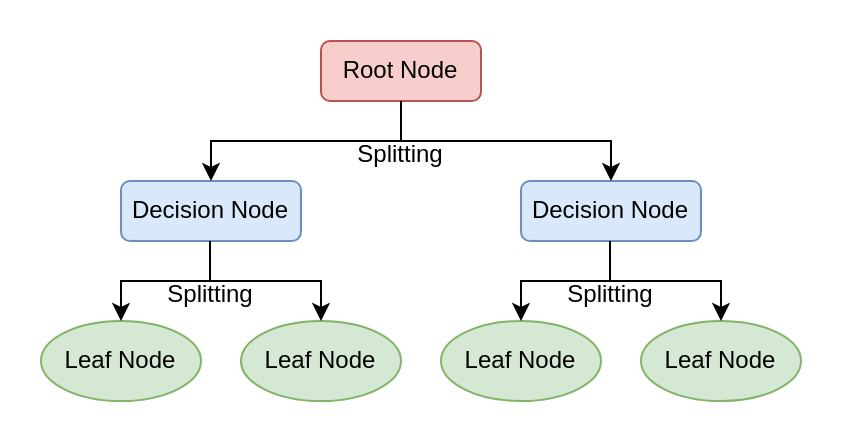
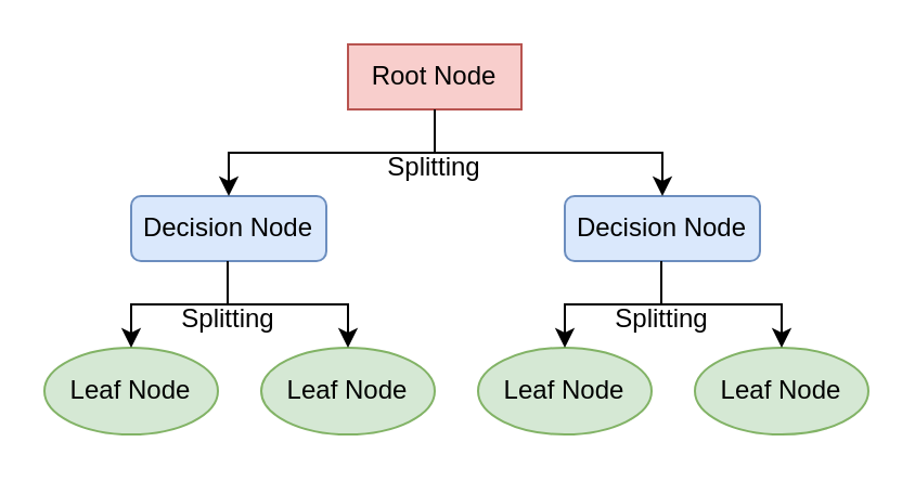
  <mxCell id="0" />
  <mxCell id="1" parent="0" />
- <mxCell id="2" value="Root Node" style="rounded=1;whiteSpace=wrap;html=1;fillColor=#f8cecc;strokeColor=#b85450;" vertex="1" parent="1"><mxGeometry x="160" y="20" width="80" height="30" as="geometry" /></mxCell>
+ <mxCell id="2" value="Root Node" style="whiteSpace=wrap;html=1;fillColor=#f8cecc;strokeColor=#b85450;rounded=0;" vertex="1" parent="1"><mxGeometry x="160" y="20" width="80" height="30" as="geometry" /></mxCell>
  <mxCell id="3" value="Decision Node" style="rounded=1;whiteSpace=wrap;html=1;fillColor=#dae8fc;strokeColor=#6c8ebf;" vertex="1" parent="1"><mxGeometry x="60" y="90" width="90" height="30" as="geometry" /></mxCell>
  <mxCell id="4" value="Decision Node" style="rounded=1;whiteSpace=wrap;html=1;fillColor=#dae8fc;strokeColor=#6c8ebf;" vertex="1" parent="1"><mxGeometry x="260" y="90" width="90" height="30" as="geometry" /></mxCell>
  <mxCell id="5" value="Leaf Node" style="ellipse;whiteSpace=wrap;html=1;fillColor=#d5e8d4;strokeColor=#82b366;" vertex="1" parent="1"><mxGeometry x="20" y="160" width="80" height="40" as="geometry" /></mxCell>
  <mxCell id="6" value="Leaf Node" style="ellipse;whiteSpace=wrap;html=1;fillColor=#d5e8d4;strokeColor=#82b366;" vertex="1" parent="1"><mxGeometry x="120" y="160" width="80" height="40" as="geometry" /></mxCell>
  <mxCell id="7" value="Leaf Node" style="ellipse;whiteSpace=wrap;html=1;fillColor=#d5e8d4;strokeColor=#82b366;" vertex="1" parent="1"><mxGeometry x="220" y="160" width="80" height="40" as="geometry" /></mxCell>
  <mxCell id="8" value="Leaf Node" style="ellipse;whiteSpace=wrap;html=1;fillColor=#d5e8d4;strokeColor=#82b366;" vertex="1" parent="1"><mxGeometry x="320" y="160" width="80" height="40" as="geometry" /></mxCell>
  <mxCell id="9" value="" style="endArrow=classic;startArrow=classic;html=1;rounded=0;exitX=0.5;exitY=0;exitDx=0;exitDy=0;entryX=0.5;entryY=0;entryDx=0;entryDy=0;" edge="1" parent="1" source="3" target="4"><mxGeometry width="50" height="50" relative="1" as="geometry"><mxPoint x="210" y="220" as="sourcePoint" /><mxPoint x="260" y="170" as="targetPoint" /><Array as="points"><mxPoint x="105" y="70" /><mxPoint x="200" y="70" /><mxPoint x="305" y="70" /></Array></mxGeometry></mxCell>
  <mxCell id="10" value="" style="endArrow=none;html=1;rounded=0;exitX=0.5;exitY=1;exitDx=0;exitDy=0;" edge="1" parent="1" source="2"><mxGeometry width="50" height="50" relative="1" as="geometry"><mxPoint x="210" y="220" as="sourcePoint" /><mxPoint x="200" y="70" as="targetPoint" /></mxGeometry></mxCell>
  <mxCell id="11" value="" style="endArrow=classic;startArrow=classic;html=1;rounded=0;exitX=0.5;exitY=0;exitDx=0;exitDy=0;entryX=0.5;entryY=0;entryDx=0;entryDy=0;" edge="1" parent="1" source="5" target="6"><mxGeometry width="50" height="50" relative="1" as="geometry"><mxPoint x="5" y="160" as="sourcePoint" /><mxPoint x="205" y="160" as="targetPoint" /><Array as="points"><mxPoint x="60" y="140" /><mxPoint x="100" y="140" /><mxPoint x="160" y="140" /></Array></mxGeometry></mxCell>
  <mxCell id="12" value="" style="endArrow=none;html=1;rounded=0;exitX=0.5;exitY=1;exitDx=0;exitDy=0;" edge="1" parent="1"><mxGeometry width="50" height="50" relative="1" as="geometry"><mxPoint x="104.5" y="120" as="sourcePoint" /><mxPoint x="104.5" y="140" as="targetPoint" /></mxGeometry></mxCell>
  <mxCell id="13" value="" style="endArrow=classic;startArrow=classic;html=1;rounded=0;exitX=0.5;exitY=0;exitDx=0;exitDy=0;entryX=0.5;entryY=0;entryDx=0;entryDy=0;" edge="1" parent="1" source="7" target="8"><mxGeometry width="50" height="50" relative="1" as="geometry"><mxPoint x="205" y="160" as="sourcePoint" /><mxPoint x="405" y="160" as="targetPoint" /><Array as="points"><mxPoint x="260" y="140" /><mxPoint x="300" y="140" /><mxPoint x="360" y="140" /></Array></mxGeometry></mxCell>
  <mxCell id="14" value="" style="endArrow=none;html=1;rounded=0;exitX=0.5;exitY=1;exitDx=0;exitDy=0;" edge="1" parent="1"><mxGeometry width="50" height="50" relative="1" as="geometry"><mxPoint x="304.5" y="120" as="sourcePoint" /><mxPoint x="304.5" y="140" as="targetPoint" /></mxGeometry></mxCell>
  <mxCell id="15" value="Splitting" style="text;html=1;align=center;verticalAlign=middle;whiteSpace=wrap;rounded=0;" vertex="1" parent="1"><mxGeometry x="170" y="62" width="60" height="30" as="geometry" /></mxCell>
  <mxCell id="16" value="Splitting" style="text;html=1;align=center;verticalAlign=middle;whiteSpace=wrap;rounded=0;" vertex="1" parent="1"><mxGeometry x="75" y="132" width="60" height="30" as="geometry" /></mxCell>
  <mxCell id="17" value="Splitting" style="text;html=1;align=center;verticalAlign=middle;whiteSpace=wrap;rounded=0;" vertex="1" parent="1"><mxGeometry x="275" y="132" width="60" height="30" as="geometry" /></mxCell>
